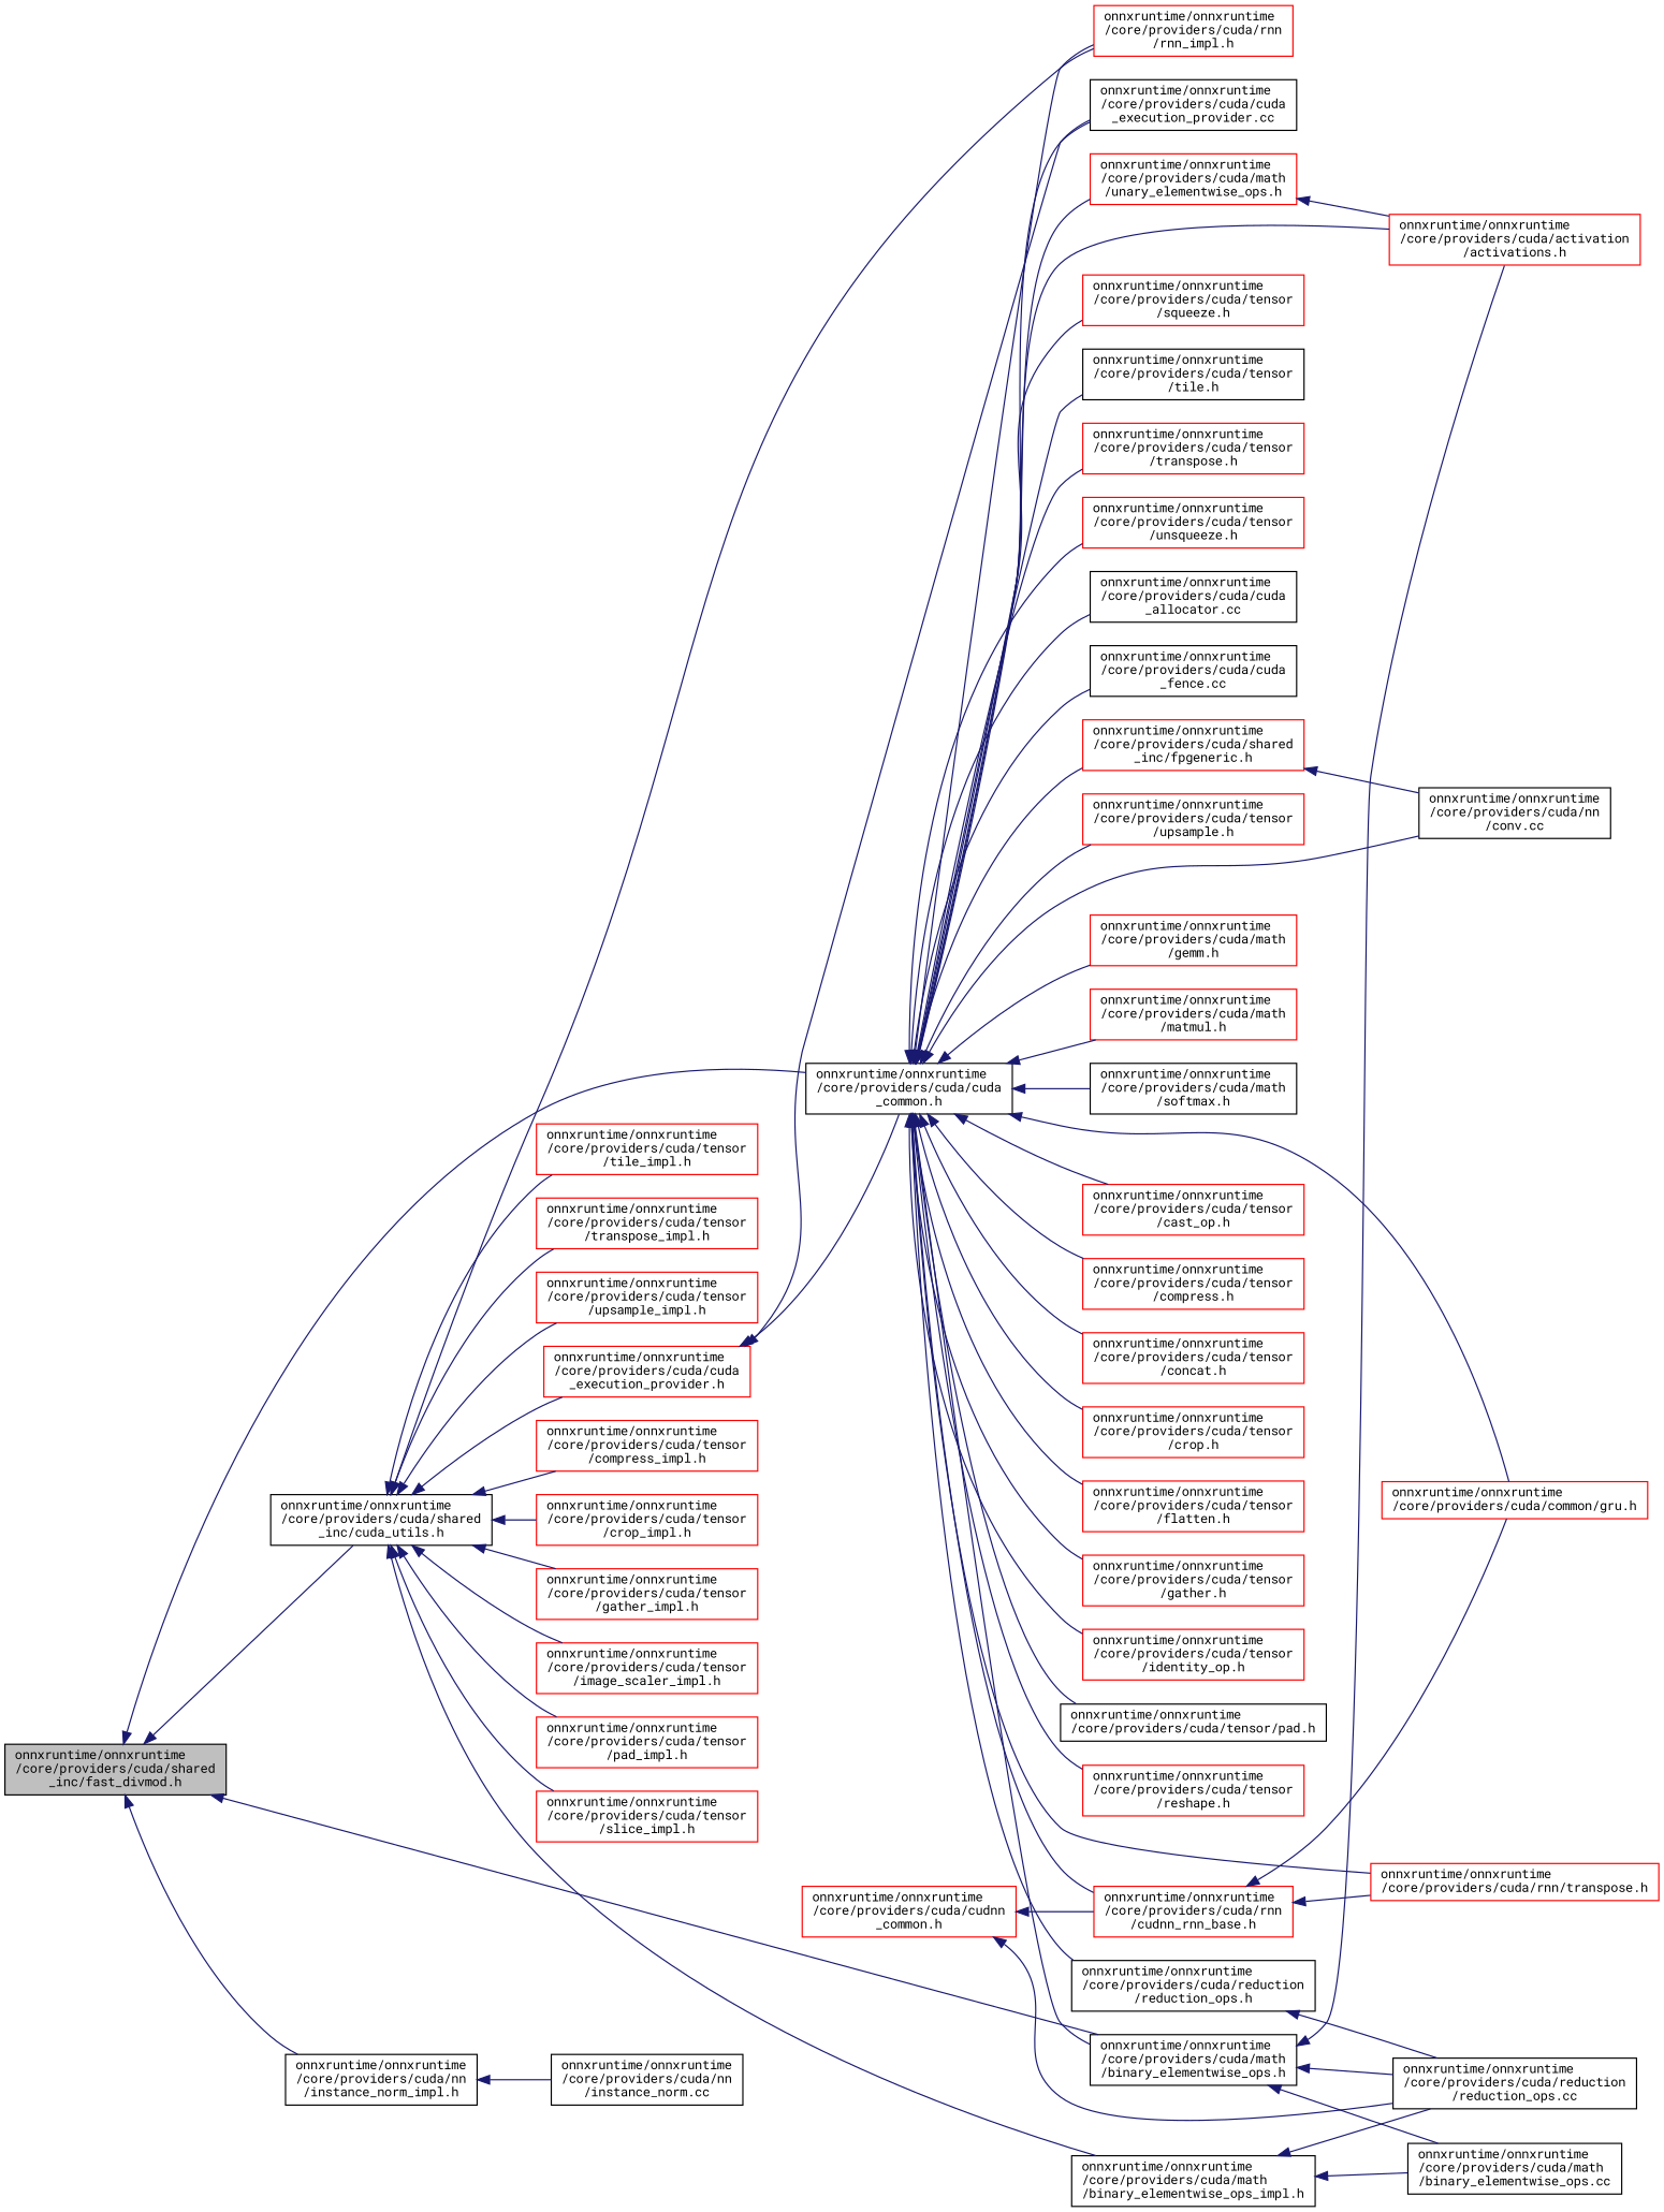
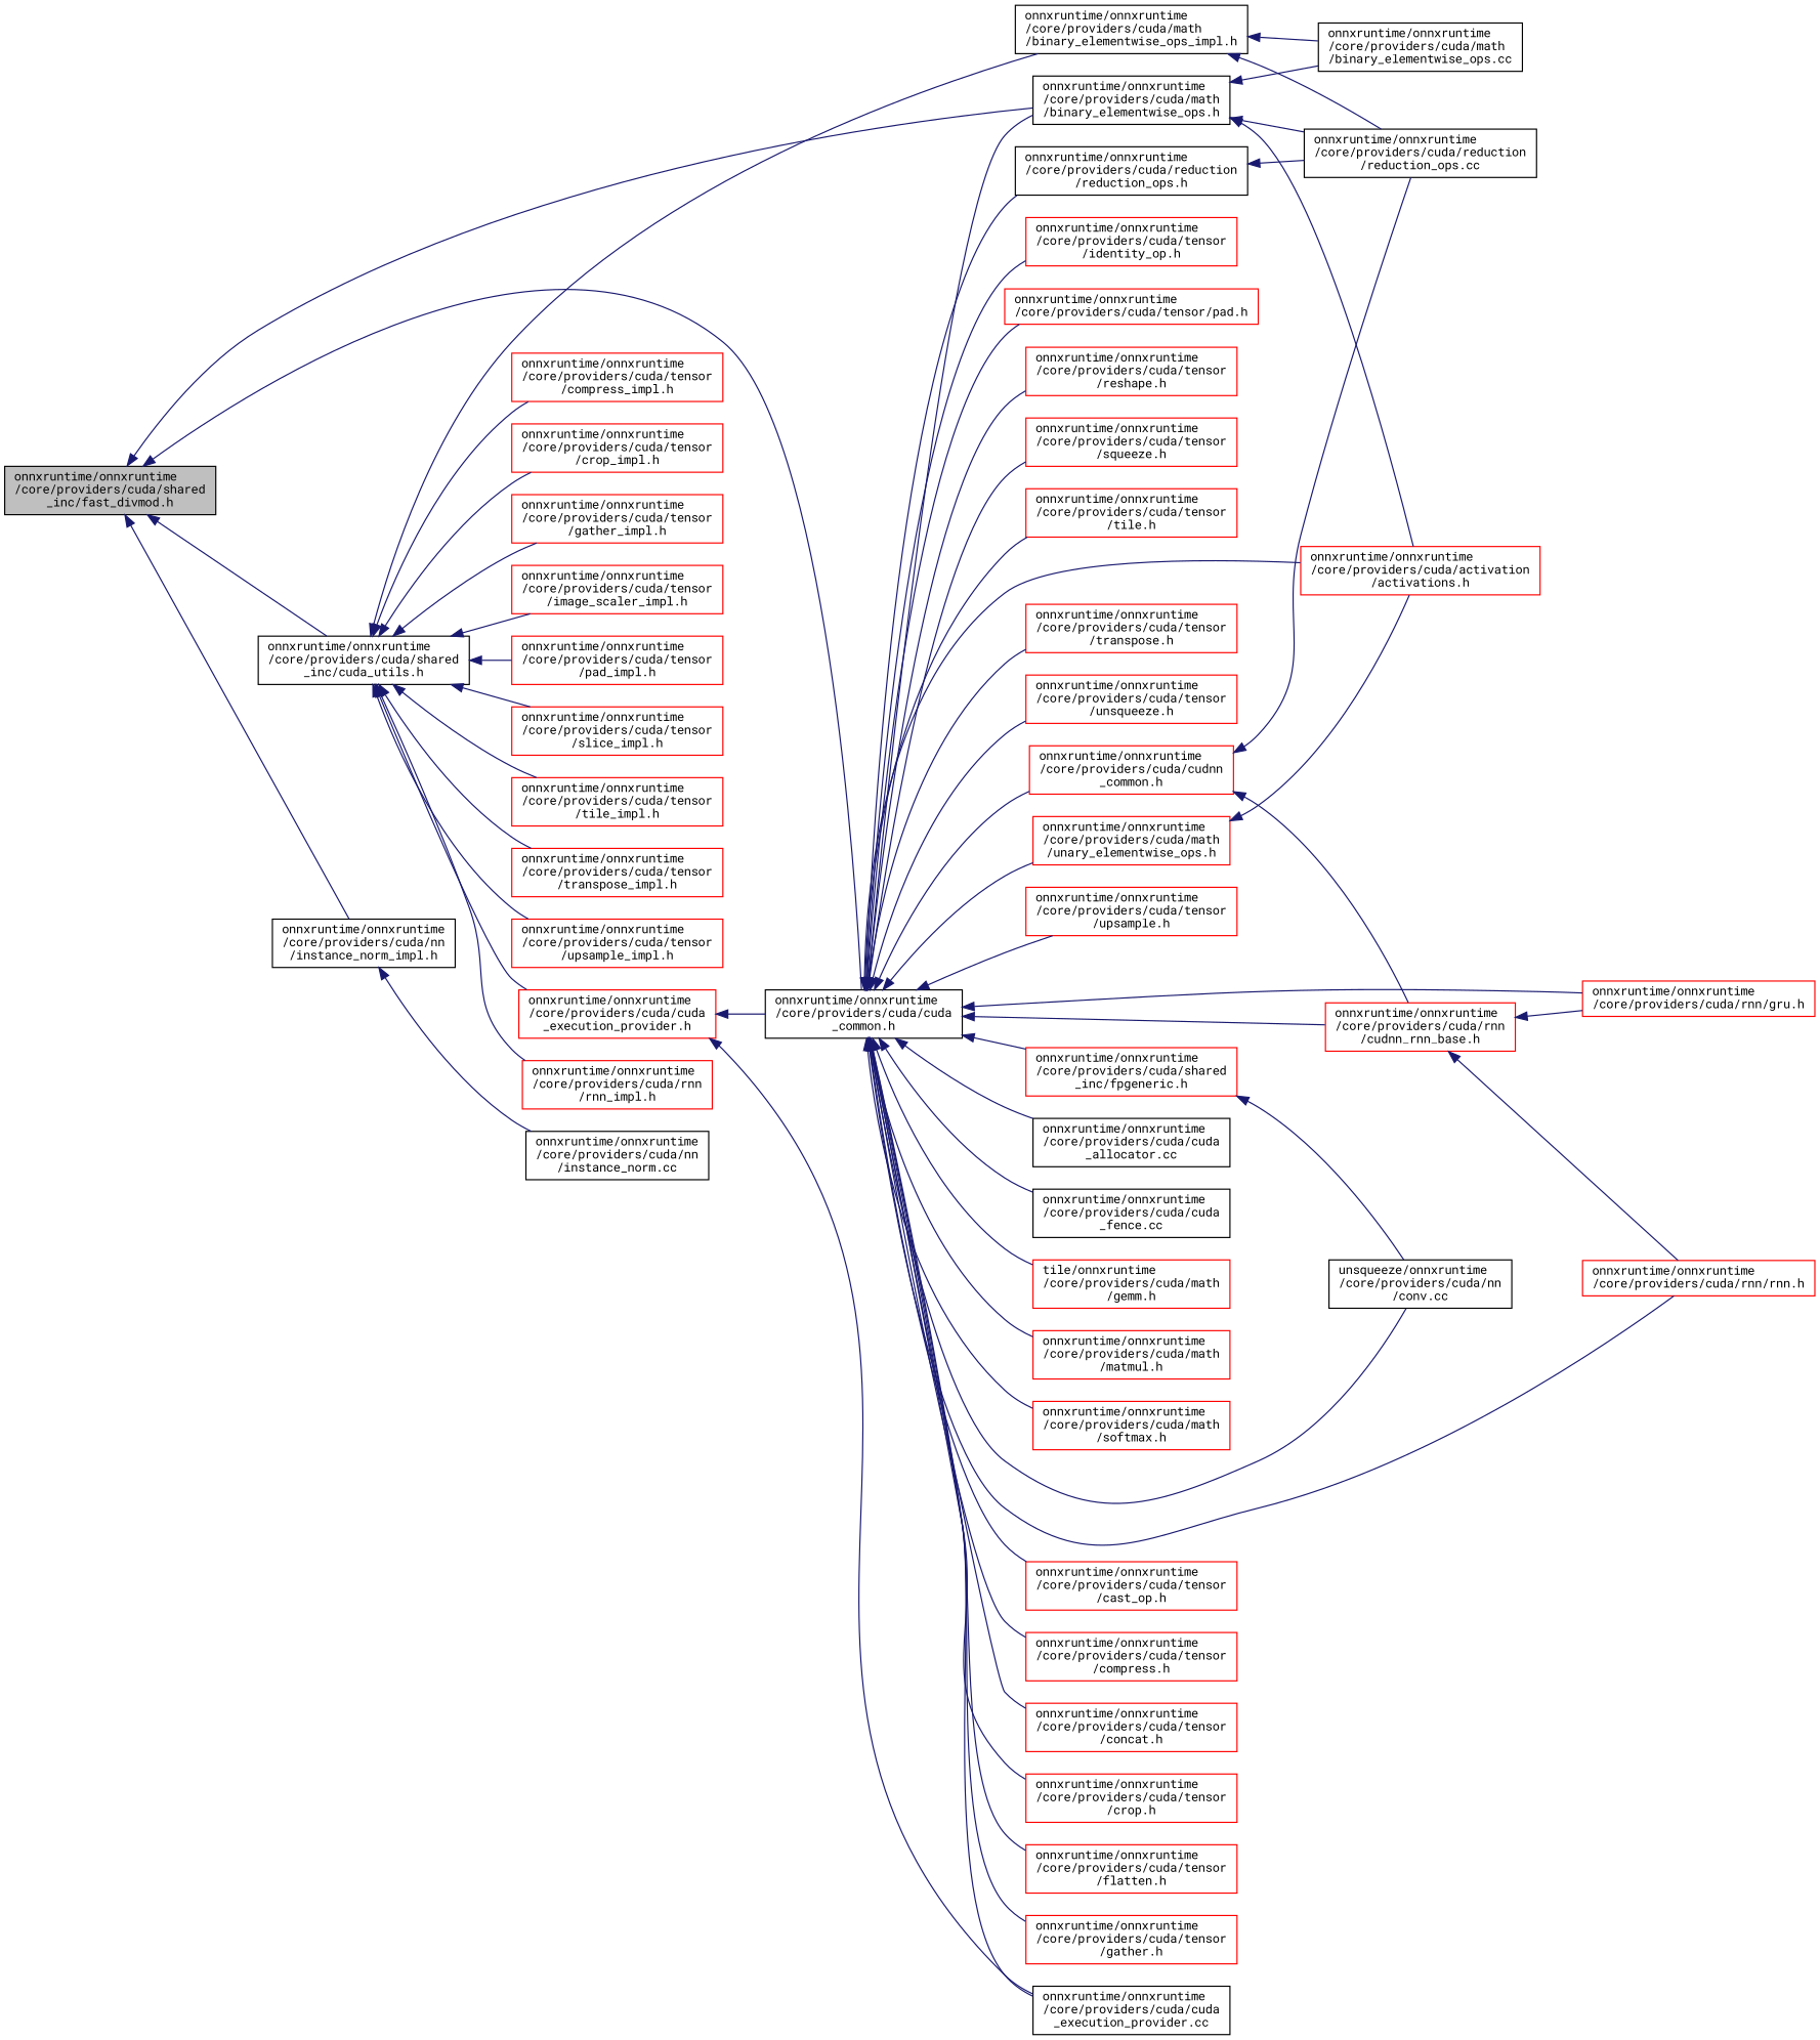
  digraph {
    fontname="Roboto Mono"
    rankdir=LR
    node [color=red fillcolor=white fontname="Roboto Mono" fontsize=10 shape=record style=filled]
    edge [color=midnightblue dir=back fontname="Roboto Mono" fontsize=10 labelfontname=Helvetica labelfontsize=10 style=solid]
    n1 [color=black fillcolor=grey75 fontcolor=black height=0.2 label="onnxruntime/onnxruntime\l/core/providers/cuda/shared\l_inc/fast_divmod.h" width=0.4]
    n2 [color=black height=0.2 label="onnxruntime/onnxruntime\l/core/providers/cuda/shared\l_inc/cuda_utils.h" width=0.4]
    n3 [color=black height=0.2 label="onnxruntime/onnxruntime\l/core/providers/cuda/cuda\l_common.h" width=0.4]
    n4 [color=black height=0.2 label="onnxruntime/onnxruntime\l/core/providers/cuda/math\l/binary_elementwise_ops.h" width=0.4]
    n5 [color=black height=0.2 label="onnxruntime/onnxruntime\l/core/providers/cuda/nn\l/instance_norm_impl.h" width=0.4]
    n6 [height=0.2 label="onnxruntime/onnxruntime\l/core/providers/cuda/cuda\l_execution_provider.h" width=0.4]
    n7 [color=black height=0.2 label="onnxruntime/onnxruntime\l/core/providers/cuda/math\l/binary_elementwise_ops_impl.h" width=0.4]
    n8 [height=0.2 label="onnxruntime/onnxruntime\l/core/providers/cuda/rnn\l/rnn_impl.h" width=0.4]
    n9 [height=0.2 label="onnxruntime/onnxruntime\l/core/providers/cuda/tensor\l/compress_impl.h" width=0.4]
    n10 [height=0.2 label="onnxruntime/onnxruntime\l/core/providers/cuda/tensor\l/crop_impl.h" width=0.4]
    n11 [height=0.2 label="onnxruntime/onnxruntime\l/core/providers/cuda/tensor\l/gather_impl.h" width=0.4]
    n12 [height=0.2 label="onnxruntime/onnxruntime\l/core/providers/cuda/tensor\l/image_scaler_impl.h" width=0.4]
    n13 [height=0.2 label="onnxruntime/onnxruntime\l/core/providers/cuda/tensor\l/pad_impl.h" width=0.4]
    n14 [height=0.2 label="onnxruntime/onnxruntime\l/core/providers/cuda/tensor\l/slice_impl.h" width=0.4]
    n15 [height=0.2 label="onnxruntime/onnxruntime\l/core/providers/cuda/tensor\l/tile_impl.h" width=0.4]
    n16 [height=0.2 label="onnxruntime/onnxruntime\l/core/providers/cuda/tensor\l/transpose_impl.h" width=0.4]
    n17 [height=0.2 label="onnxruntime/onnxruntime\l/core/providers/cuda/tensor\l/upsample_impl.h" width=0.4]
    n18 [color=black height=0.2 label="onnxruntime/onnxruntime\l/core/providers/cuda/cuda\l_execution_provider.cc" width=0.4]
    n19 [height=0.2 label="onnxruntime/onnxruntime\l/core/providers/cuda/activation\l/activations.h" width=0.4]
    n20 [color=black height=0.2 label="onnxruntime/onnxruntime\l/core/providers/cuda/cuda\l_allocator.cc" width=0.4]
    n21 [color=black height=0.2 label="onnxruntime/onnxruntime\l/core/providers/cuda/cuda\l_fence.cc" width=0.4]
    n22 [height=0.2 label="onnxruntime/onnxruntime\l/core/providers/cuda/cudnn\l_common.h" width=0.4]
    n23 [height=0.2 label="onnxruntime/onnxruntime\l/core/providers/cuda/rnn\l/cudnn_rnn_base.h" width=0.4]
-   n24 [height=0.2 label="onnxruntime/onnxruntime\l/core/providers/cuda/common/gru.h" width=0.4]
-   n25 [height=0.2 label="onnxruntime/onnxruntime\l/core/providers/cuda/rnn/transpose.h" width=0.4]
-   n26 [height=0.2 label="onnxruntime/onnxruntime\l/core/providers/cuda/math\l/gemm.h" width=0.4]
+   n24 [height=0.2 label="onnxruntime/onnxruntime\l/core/providers/cuda/rnn/gru.h" width=0.4]
+   n25 [height=0.2 label="onnxruntime/onnxruntime\l/core/providers/cuda/rnn/rnn.h" width=0.4]
+   n26 [height=0.2 label="tile/onnxruntime\l/core/providers/cuda/math\l/gemm.h" width=0.4]
    n27 [height=0.2 label="onnxruntime/onnxruntime\l/core/providers/cuda/math\l/matmul.h" width=0.4]
-   n28 [color=black height=0.2 label="onnxruntime/onnxruntime\l/core/providers/cuda/math\l/softmax.h" width=0.4]
+   n28 [height=0.2 label="onnxruntime/onnxruntime\l/core/providers/cuda/math\l/softmax.h" width=0.4]
    n29 [height=0.2 label="onnxruntime/onnxruntime\l/core/providers/cuda/math\l/unary_elementwise_ops.h" width=0.4]
-   n30 [color=black height=0.2 label="onnxruntime/onnxruntime\l/core/providers/cuda/nn\l/conv.cc" width=0.4]
+   n30 [color=black height=0.2 label="unsqueeze/onnxruntime\l/core/providers/cuda/nn\l/conv.cc" width=0.4]
    n31 [color=black height=0.2 label="onnxruntime/onnxruntime\l/core/providers/cuda/reduction\l/reduction_ops.h" width=0.4]
    n32 [height=0.2 label="onnxruntime/onnxruntime\l/core/providers/cuda/shared\l_inc/fpgeneric.h" width=0.4]
    n33 [height=0.2 label="onnxruntime/onnxruntime\l/core/providers/cuda/tensor\l/cast_op.h" width=0.4]
    n34 [height=0.2 label="onnxruntime/onnxruntime\l/core/providers/cuda/tensor\l/compress.h" width=0.4]
    n35 [height=0.2 label="onnxruntime/onnxruntime\l/core/providers/cuda/tensor\l/concat.h" width=0.4]
    n36 [height=0.2 label="onnxruntime/onnxruntime\l/core/providers/cuda/tensor\l/crop.h" width=0.4]
    n37 [height=0.2 label="onnxruntime/onnxruntime\l/core/providers/cuda/tensor\l/flatten.h" width=0.4]
    n38 [height=0.2 label="onnxruntime/onnxruntime\l/core/providers/cuda/tensor\l/gather.h" width=0.4]
    n39 [height=0.2 label="onnxruntime/onnxruntime\l/core/providers/cuda/tensor\l/identity_op.h" width=0.4]
-   n40 [color=black height=0.2 label="onnxruntime/onnxruntime\l/core/providers/cuda/tensor/pad.h" width=0.4]
+   n40 [height=0.2 label="onnxruntime/onnxruntime\l/core/providers/cuda/tensor/pad.h" width=0.4]
    n41 [height=0.2 label="onnxruntime/onnxruntime\l/core/providers/cuda/tensor\l/reshape.h" width=0.4]
    n42 [height=0.2 label="onnxruntime/onnxruntime\l/core/providers/cuda/tensor\l/squeeze.h" width=0.4]
-   n43 [color=black height=0.2 label="onnxruntime/onnxruntime\l/core/providers/cuda/tensor\l/tile.h" width=0.4]
+   n43 [height=0.2 label="onnxruntime/onnxruntime\l/core/providers/cuda/tensor\l/tile.h" width=0.4]
    n44 [height=0.2 label="onnxruntime/onnxruntime\l/core/providers/cuda/tensor\l/transpose.h" width=0.4]
    n45 [height=0.2 label="onnxruntime/onnxruntime\l/core/providers/cuda/tensor\l/unsqueeze.h" width=0.4]
    n46 [height=0.2 label="onnxruntime/onnxruntime\l/core/providers/cuda/tensor\l/upsample.h" width=0.4]
    n47 [color=black height=0.2 label="onnxruntime/onnxruntime\l/core/providers/cuda/reduction\l/reduction_ops.cc" width=0.4]
    n48 [color=black height=0.2 label="onnxruntime/onnxruntime\l/core/providers/cuda/math\l/binary_elementwise_ops.cc" width=0.4]
    n49 [color=black height=0.2 label="onnxruntime/onnxruntime\l/core/providers/cuda/nn\l/instance_norm.cc" width=0.4]
    n1 -> n2
    n1 -> n3
    n1 -> n4
    n1 -> n5
    n2 -> n6
    n2 -> n7
    n2 -> n8
    n2 -> n9
    n2 -> n10
    n2 -> n11
    n2 -> n12
    n2 -> n13
    n2 -> n14
    n2 -> n15
    n2 -> n16
    n2 -> n17
    n3 -> n4
    n3 -> n18
    n3 -> n19
    n3 -> n20
    n3 -> n21
-   n3 -> n8
+   n3 -> n22
    n3 -> n23
    n3 -> n24
    n3 -> n25
    n3 -> n26
    n3 -> n27
    n3 -> n28
    n3 -> n29
    n3 -> n30
    n3 -> n31
    n3 -> n32
    n3 -> n33
    n3 -> n34
    n3 -> n35
    n3 -> n36
    n3 -> n37
    n3 -> n38
    n3 -> n39
    n3 -> n40
    n3 -> n41
    n3 -> n42
    n3 -> n43
    n3 -> n44
    n3 -> n45
    n3 -> n46
    n4 -> n19
    n4 -> n47
    n4 -> n48
    n5 -> n49
    n6 -> n3
    n6 -> n18
    n7 -> n47
    n7 -> n48
    n22 -> n23
    n22 -> n47
    n23 -> n24
    n23 -> n25
    n29 -> n19
    n31 -> n47
    n32 -> n30
  }
